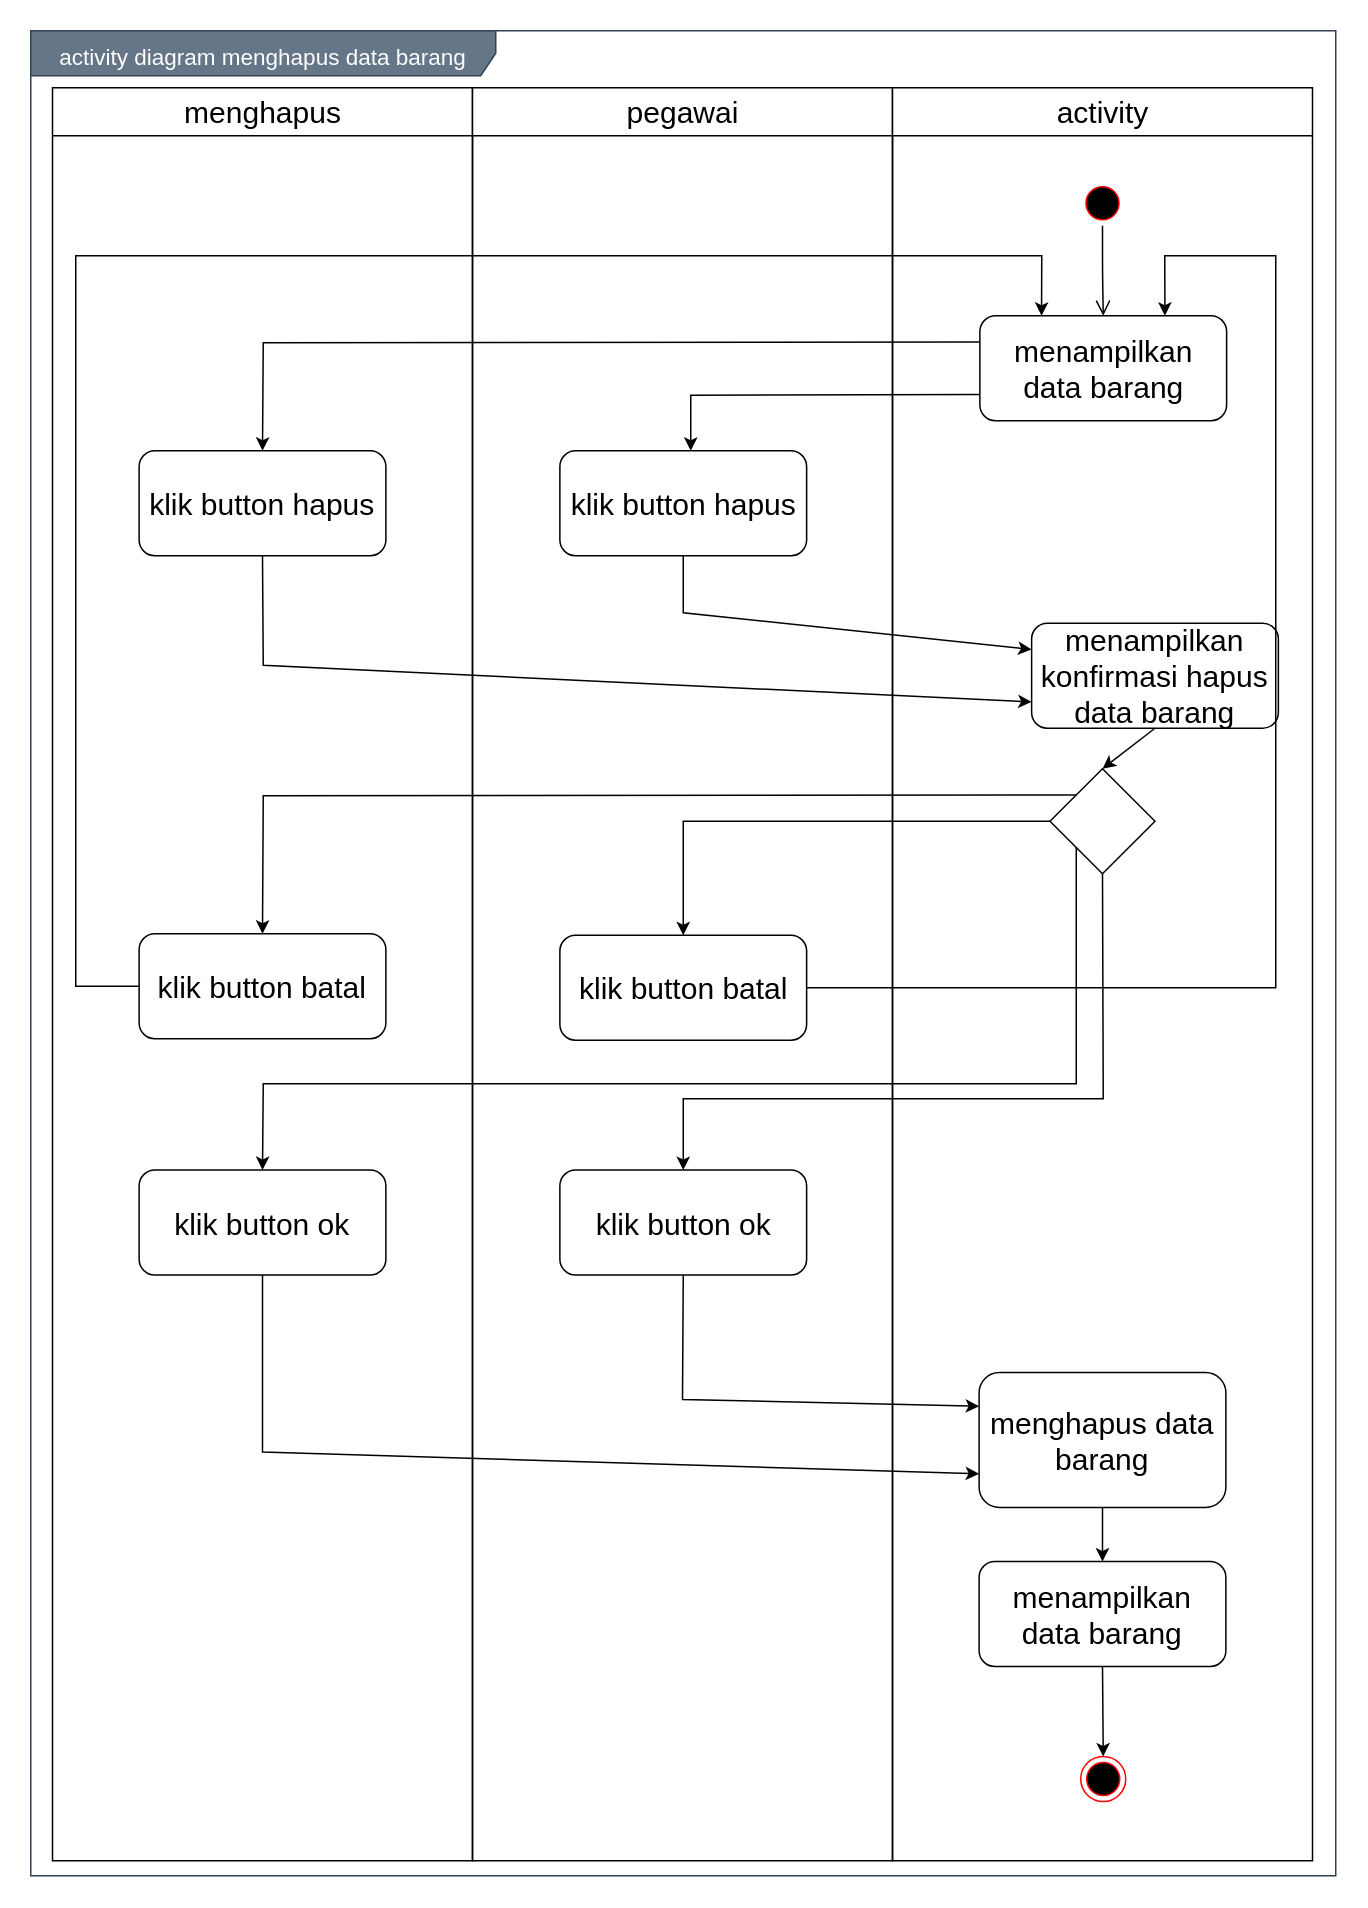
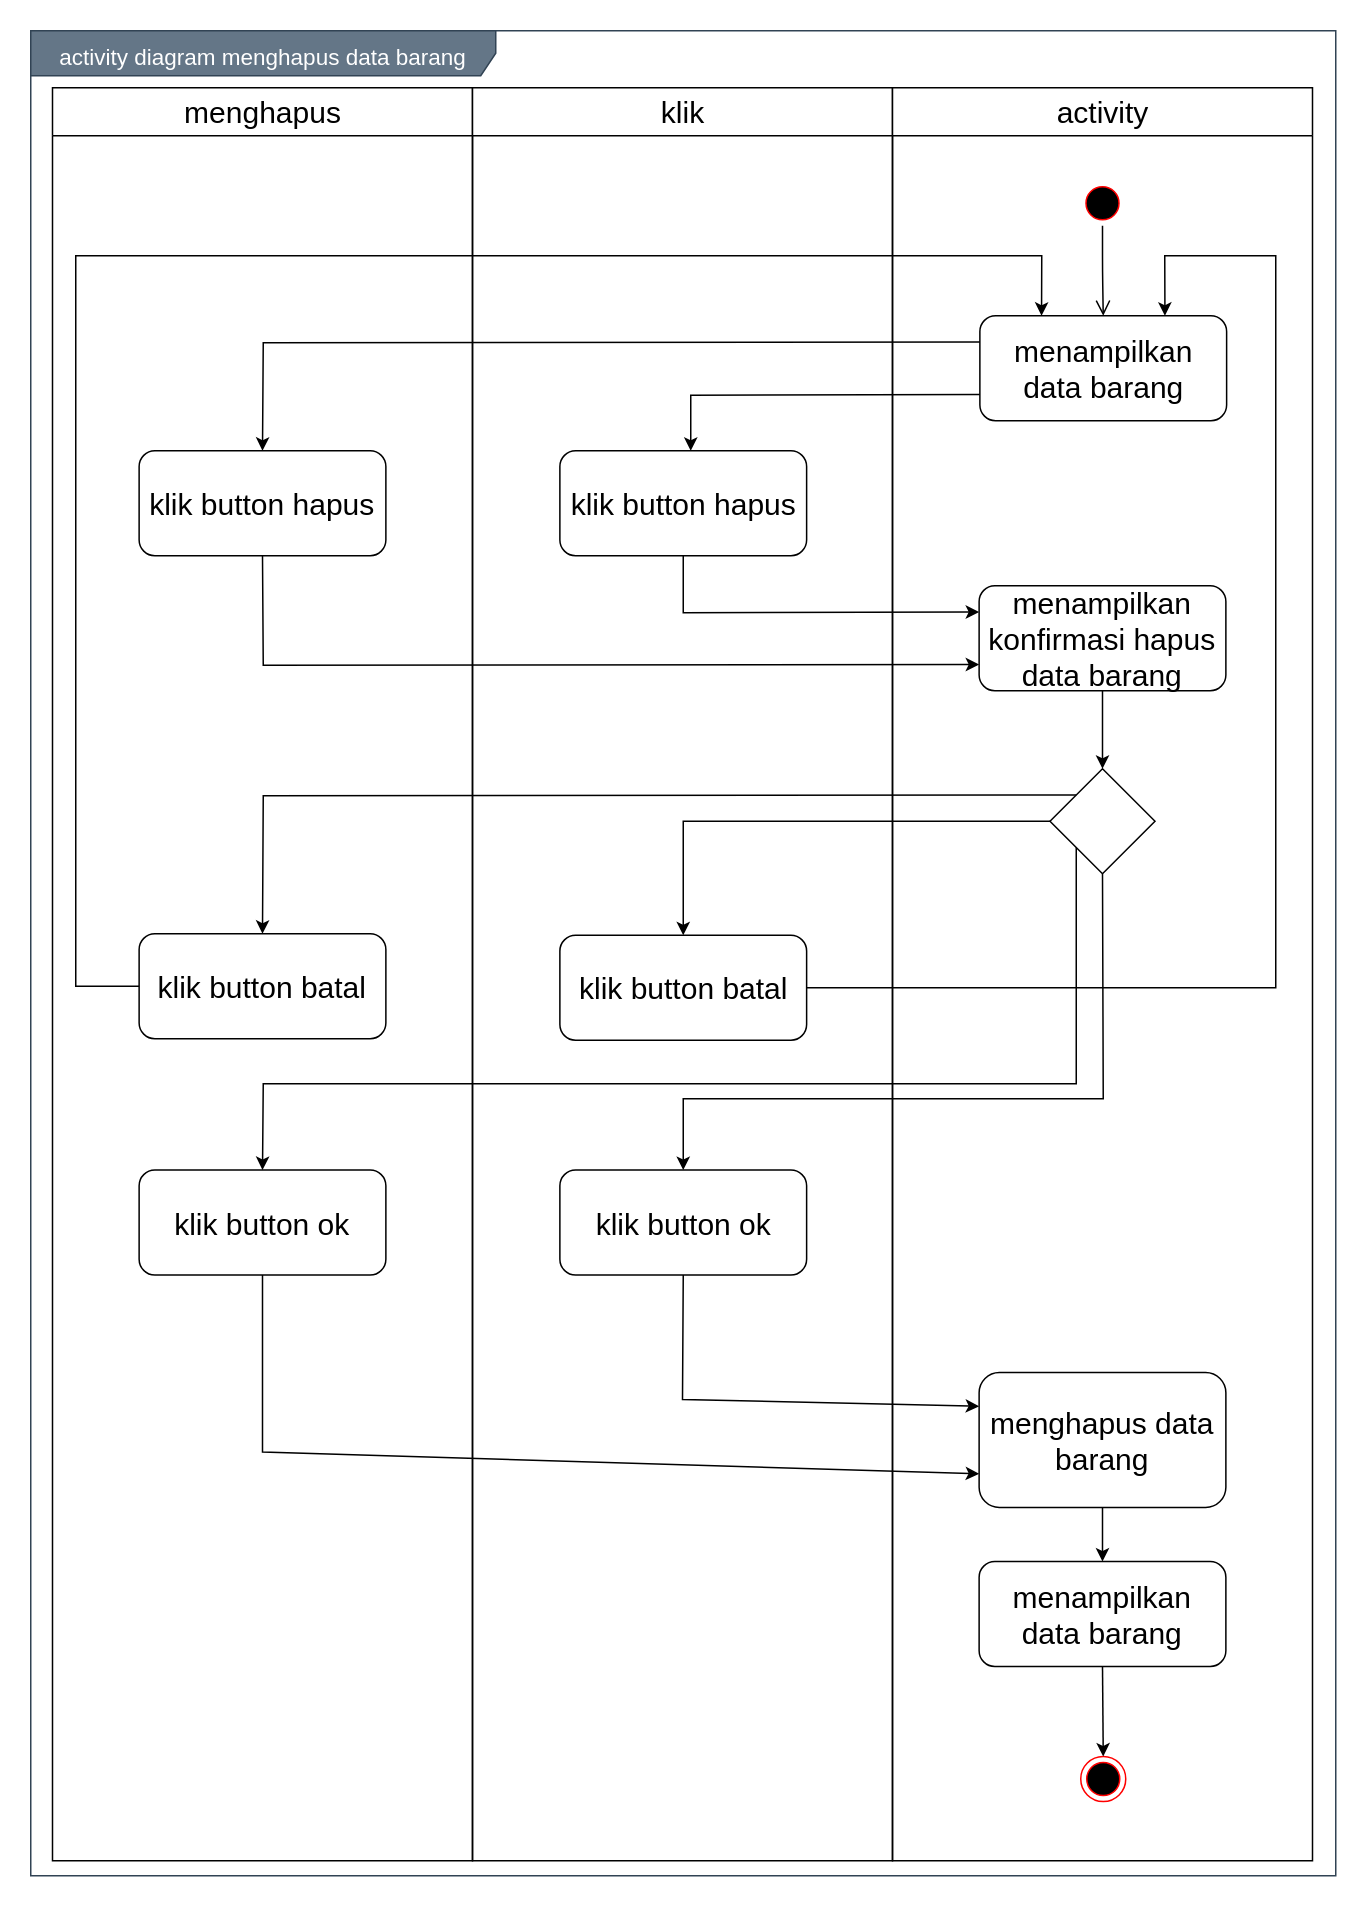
  <mxCell id="0" />
  <mxCell id="1" parent="0" />
  <mxCell id="2" value="&lt;font style=&quot;font-size: 15px&quot;&gt;activity diagram menghapus data barang&lt;/font&gt;" style="shape=umlFrame;whiteSpace=wrap;html=1;fontSize=20;align=center;width=310;height=30;fillColor=#647687;strokeColor=#314354;fontColor=#ffffff;" vertex="1" parent="1"><mxGeometry x="20" y="20" width="870" height="1230" as="geometry" /></mxCell>
  <mxCell id="3" value="menghapus" style="swimlane;whiteSpace=wrap;fontSize=20;fontStyle=0;startSize=32;" vertex="1" parent="1"><mxGeometry x="34.5" y="58" width="280" height="1182" as="geometry" /></mxCell>
  <mxCell id="4" value="klik button hapus" style="rounded=1;whiteSpace=wrap;html=1;fontSize=20;align=center;" vertex="1" parent="3"><mxGeometry x="57.75" y="242" width="164.5" height="70" as="geometry" /></mxCell>
- <mxCell id="5" value="pegawai" style="swimlane;whiteSpace=wrap;fontSize=20;fontStyle=0;startSize=32;" vertex="1" parent="1"><mxGeometry x="314.5" y="58" width="280" height="1182" as="geometry" /></mxCell>
+ <mxCell id="5" value="klik" style="swimlane;whiteSpace=wrap;fontSize=20;fontStyle=0;startSize=32;" vertex="1" parent="1"><mxGeometry x="314.5" y="58" width="280" height="1182" as="geometry" /></mxCell>
  <mxCell id="6" value="klik button ok" style="rounded=1;whiteSpace=wrap;html=1;fontSize=20;align=center;" vertex="1" parent="5"><mxGeometry x="58.25" y="721.5" width="164.5" height="70" as="geometry" /></mxCell>
  <mxCell id="7" value="klik button batal" style="rounded=1;whiteSpace=wrap;html=1;fontSize=20;align=center;" vertex="1" parent="5"><mxGeometry x="-222.25" y="564" width="164.5" height="70" as="geometry" /></mxCell>
  <mxCell id="8" value="klik button batal" style="rounded=1;whiteSpace=wrap;html=1;fontSize=20;align=center;" vertex="1" parent="5"><mxGeometry x="58.25" y="565" width="164.5" height="70" as="geometry" /></mxCell>
  <mxCell id="9" value="activity" style="swimlane;whiteSpace=wrap;fontSize=20;fontStyle=0;startSize=32;" vertex="1" parent="1"><mxGeometry x="594.5" y="58" width="280" height="1182" as="geometry" /></mxCell>
  <mxCell id="10" value="" style="ellipse;html=1;shape=endState;fillColor=#000000;strokeColor=#ff0000;fontSize=20;align=center;" vertex="1" parent="9"><mxGeometry x="125.5" y="1112.5" width="30" height="30" as="geometry" /></mxCell>
  <mxCell id="11" value="" style="ellipse;html=1;shape=startState;fillColor=#000000;strokeColor=#ff0000;fontSize=20;align=center;" vertex="1" parent="9"><mxGeometry x="125" y="62" width="30" height="30" as="geometry" /></mxCell>
  <mxCell id="12" value="" style="edgeStyle=orthogonalEdgeStyle;html=1;verticalAlign=bottom;endArrow=open;endSize=8;fontSize=20;entryX=0.5;entryY=0;entryDx=0;entryDy=0;" edge="1" parent="9" source="11" target="13"><mxGeometry relative="1" as="geometry"><mxPoint x="140" y="152" as="targetPoint" /></mxGeometry></mxCell>
  <mxCell id="13" value="menampilkan data barang" style="rounded=1;whiteSpace=wrap;html=1;fontSize=20;align=center;" vertex="1" parent="9"><mxGeometry x="58.25" y="152" width="164.5" height="70" as="geometry" /></mxCell>
  <mxCell id="14" value="menghapus data barang" style="rounded=1;whiteSpace=wrap;html=1;fontSize=20;align=center;" vertex="1" parent="9"><mxGeometry x="57.75" y="856.5" width="164.5" height="90" as="geometry" /></mxCell>
  <mxCell id="15" value="" style="rhombus;whiteSpace=wrap;html=1;" vertex="1" parent="9"><mxGeometry x="105" y="454" width="70" height="70" as="geometry" /></mxCell>
  <mxCell id="16" value="klik button hapus" style="rounded=1;whiteSpace=wrap;html=1;fontSize=20;align=center;" vertex="1" parent="1"><mxGeometry x="372.75" y="300" width="164.5" height="70" as="geometry" /></mxCell>
  <mxCell id="17" value="menampilkan data barang" style="rounded=1;whiteSpace=wrap;html=1;fontSize=20;align=center;" vertex="1" parent="1"><mxGeometry x="652.25" y="1040.5" width="164.5" height="70" as="geometry" /></mxCell>
  <mxCell id="18" value="" style="endArrow=classic;html=1;fontSize=20;strokeColor=#000000;entryX=0.5;entryY=0;entryDx=0;entryDy=0;exitX=0.5;exitY=1;exitDx=0;exitDy=0;" edge="1" parent="1" source="17" target="10"><mxGeometry width="50" height="50" relative="1" as="geometry"><mxPoint x="734.5" y="1630.5" as="sourcePoint" /><mxPoint x="754.5" y="1486.5" as="targetPoint" /></mxGeometry></mxCell>
  <mxCell id="19" value="" style="endArrow=classic;html=1;exitX=0;exitY=0.75;exitDx=0;exitDy=0;rounded=0;" edge="1" parent="1" source="13"><mxGeometry width="50" height="50" relative="1" as="geometry"><mxPoint x="460" y="500" as="sourcePoint" /><mxPoint x="460" y="300" as="targetPoint" /><Array as="points"><mxPoint x="460" y="263" /></Array></mxGeometry></mxCell>
  <mxCell id="20" value="" style="endArrow=classic;html=1;exitX=0;exitY=0.25;exitDx=0;exitDy=0;rounded=0;entryX=0.5;entryY=0;entryDx=0;entryDy=0;" edge="1" parent="1" source="13" target="4"><mxGeometry width="50" height="50" relative="1" as="geometry"><mxPoint x="662.75" y="272.5" as="sourcePoint" /><mxPoint x="470" y="310" as="targetPoint" /><Array as="points"><mxPoint x="175" y="228" /></Array></mxGeometry></mxCell>
- <mxCell id="21" value="menampilkan konfirmasi hapus data barang" style="rounded=1;whiteSpace=wrap;html=1;fontSize=20;align=center;" vertex="1" parent="1"><mxGeometry x="687.25" y="415" width="164.5" height="70" as="geometry" /></mxCell>
+ <mxCell id="21" value="menampilkan konfirmasi hapus data barang" style="rounded=1;whiteSpace=wrap;html=1;fontSize=20;align=center;" vertex="1" parent="1"><mxGeometry x="652.25" y="390" width="164.5" height="70" as="geometry" /></mxCell>
  <mxCell id="22" value="klik button ok" style="rounded=1;whiteSpace=wrap;html=1;fontSize=20;align=center;" vertex="1" parent="1"><mxGeometry x="92.25" y="779.5" width="164.5" height="70" as="geometry" /></mxCell>
  <mxCell id="23" value="" style="endArrow=classic;html=1;entryX=0;entryY=0.25;entryDx=0;entryDy=0;exitX=0.5;exitY=1;exitDx=0;exitDy=0;rounded=0;" edge="1" parent="1" source="16" target="21"><mxGeometry width="50" height="50" relative="1" as="geometry"><mxPoint x="400" y="380" as="sourcePoint" /><mxPoint x="450" y="330" as="targetPoint" /><Array as="points"><mxPoint x="455" y="408" /></Array></mxGeometry></mxCell>
  <mxCell id="24" value="" style="endArrow=classic;html=1;entryX=0;entryY=0.75;entryDx=0;entryDy=0;exitX=0.5;exitY=1;exitDx=0;exitDy=0;rounded=0;" edge="1" parent="1" source="4" target="21"><mxGeometry width="50" height="50" relative="1" as="geometry"><mxPoint x="400" y="380" as="sourcePoint" /><mxPoint x="450" y="330" as="targetPoint" /><Array as="points"><mxPoint x="175" y="443" /></Array></mxGeometry></mxCell>
  <mxCell id="25" value="" style="endArrow=classic;html=1;entryX=0;entryY=0.25;entryDx=0;entryDy=0;exitX=0.5;exitY=1;exitDx=0;exitDy=0;rounded=0;" edge="1" parent="1" source="6" target="14"><mxGeometry width="50" height="50" relative="1" as="geometry"><mxPoint x="184" y="734.5" as="sourcePoint" /><mxPoint x="184.5" y="789.5" as="targetPoint" /><Array as="points"><mxPoint x="454.5" y="932.5" /></Array></mxGeometry></mxCell>
  <mxCell id="26" value="" style="endArrow=classic;html=1;exitX=0.5;exitY=1;exitDx=0;exitDy=0;entryX=0;entryY=0.75;entryDx=0;entryDy=0;rounded=0;" edge="1" parent="1" source="22" target="14"><mxGeometry width="50" height="50" relative="1" as="geometry"><mxPoint x="449.5" y="1024.5" as="sourcePoint" /><mxPoint x="499.5" y="974.5" as="targetPoint" /><Array as="points"><mxPoint x="174.5" y="967.5" /></Array></mxGeometry></mxCell>
  <mxCell id="27" value="" style="endArrow=classic;html=1;entryX=0.5;entryY=0;entryDx=0;entryDy=0;exitX=0.5;exitY=1;exitDx=0;exitDy=0;" edge="1" parent="1" source="14" target="17"><mxGeometry width="50" height="50" relative="1" as="geometry"><mxPoint x="449.5" y="1024.5" as="sourcePoint" /><mxPoint x="499.5" y="974.5" as="targetPoint" /></mxGeometry></mxCell>
  <mxCell id="28" value="" style="endArrow=classic;html=1;exitX=0;exitY=0;exitDx=0;exitDy=0;entryX=0.5;entryY=0;entryDx=0;entryDy=0;rounded=0;" edge="1" parent="1" source="15" target="7"><mxGeometry width="50" height="50" relative="1" as="geometry"><mxPoint x="650" y="632" as="sourcePoint" /><mxPoint x="700" y="582" as="targetPoint" /><Array as="points"><mxPoint x="175" y="530" /></Array></mxGeometry></mxCell>
  <mxCell id="29" value="" style="endArrow=classic;html=1;exitX=0;exitY=0.5;exitDx=0;exitDy=0;entryX=0.5;entryY=0;entryDx=0;entryDy=0;rounded=0;" edge="1" parent="1" source="15" target="8"><mxGeometry width="50" height="50" relative="1" as="geometry"><mxPoint x="727" y="539.5" as="sourcePoint" /><mxPoint x="184.5" y="632" as="targetPoint" /><Array as="points"><mxPoint x="455" y="547" /></Array></mxGeometry></mxCell>
  <mxCell id="30" value="" style="endArrow=classic;html=1;entryX=0.5;entryY=0;entryDx=0;entryDy=0;exitX=0.5;exitY=1;exitDx=0;exitDy=0;" edge="1" parent="1" source="21" target="15"><mxGeometry width="50" height="50" relative="1" as="geometry"><mxPoint x="650" y="670" as="sourcePoint" /><mxPoint x="700" y="620" as="targetPoint" /></mxGeometry></mxCell>
  <mxCell id="31" value="" style="endArrow=classic;html=1;entryX=0.5;entryY=0;entryDx=0;entryDy=0;rounded=0;exitX=0;exitY=1;exitDx=0;exitDy=0;" edge="1" parent="1" source="15" target="22"><mxGeometry width="50" height="50" relative="1" as="geometry"><mxPoint x="650" y="762" as="sourcePoint" /><mxPoint x="700" y="712" as="targetPoint" /><Array as="points"><mxPoint x="717" y="722" /><mxPoint x="175" y="722" /></Array></mxGeometry></mxCell>
  <mxCell id="32" value="" style="endArrow=classic;html=1;entryX=0.5;entryY=0;entryDx=0;entryDy=0;rounded=0;exitX=0.5;exitY=1;exitDx=0;exitDy=0;" edge="1" parent="1" source="15" target="6"><mxGeometry width="50" height="50" relative="1" as="geometry"><mxPoint x="727" y="574.5" as="sourcePoint" /><mxPoint x="184.5" y="789.5" as="targetPoint" /><Array as="points"><mxPoint x="735" y="732" /><mxPoint x="455" y="732" /></Array></mxGeometry></mxCell>
  <mxCell id="33" value="" style="endArrow=classic;html=1;entryX=0.25;entryY=0;entryDx=0;entryDy=0;exitX=0;exitY=0.5;exitDx=0;exitDy=0;rounded=0;" edge="1" parent="1" source="7" target="13"><mxGeometry width="50" height="50" relative="1" as="geometry"><mxPoint x="430" y="450" as="sourcePoint" /><mxPoint x="480" y="400" as="targetPoint" /><Array as="points"><mxPoint x="50" y="657" /><mxPoint x="50" y="170" /><mxPoint x="694" y="170" /></Array></mxGeometry></mxCell>
  <mxCell id="34" value="" style="endArrow=classic;html=1;exitX=1;exitY=0.5;exitDx=0;exitDy=0;entryX=0.75;entryY=0;entryDx=0;entryDy=0;rounded=0;" edge="1" parent="1" source="8" target="13"><mxGeometry width="50" height="50" relative="1" as="geometry"><mxPoint x="310" y="650" as="sourcePoint" /><mxPoint x="360" y="600" as="targetPoint" /><Array as="points"><mxPoint x="850" y="658" /><mxPoint x="850" y="170" /><mxPoint x="776" y="170" /></Array></mxGeometry></mxCell>
